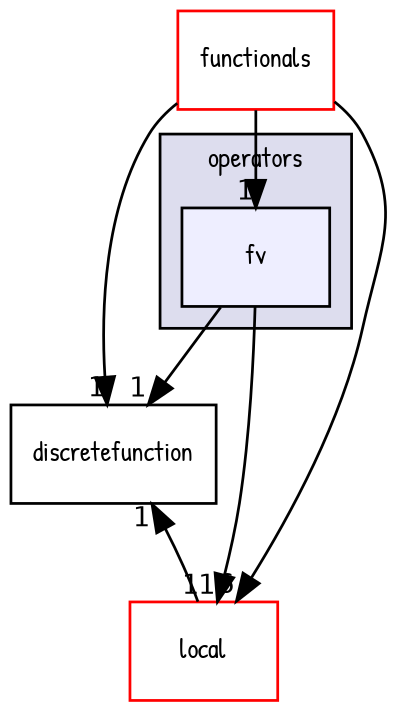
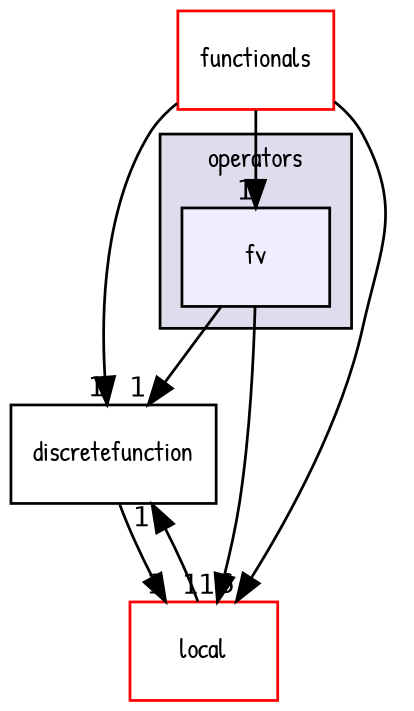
  digraph {
    compound=true
    fontname="Patrick Hand"
    node [fillcolor=white fontname="Patrick Hand" fontsize=10 shape=box style=filled]
    edge [fontname="Patrick Hand" headlabel=1 labeldistance=1.5 labelfontname=Helvetica labelfontsize=10]
    n1 [fillcolor="#eeeeff" label=fv pencolor=black]
    n2 [label=discretefunction fillcolor="" style=""]
    n3 [color=red label=local]
    n4 [color=red label=functionals]
    subgraph cluster_1 {
      bgcolor="#ddddee"
      fontsize=10
      label=operators
      pencolor=black
      n1
    }
    n1 -> n2
    n1 -> n3 [headlabel=11]
+   n2 -> n3
    n3 -> n2
    n4 -> n1
    n4 -> n2
    n4 -> n3 [headlabel=6]
  }
